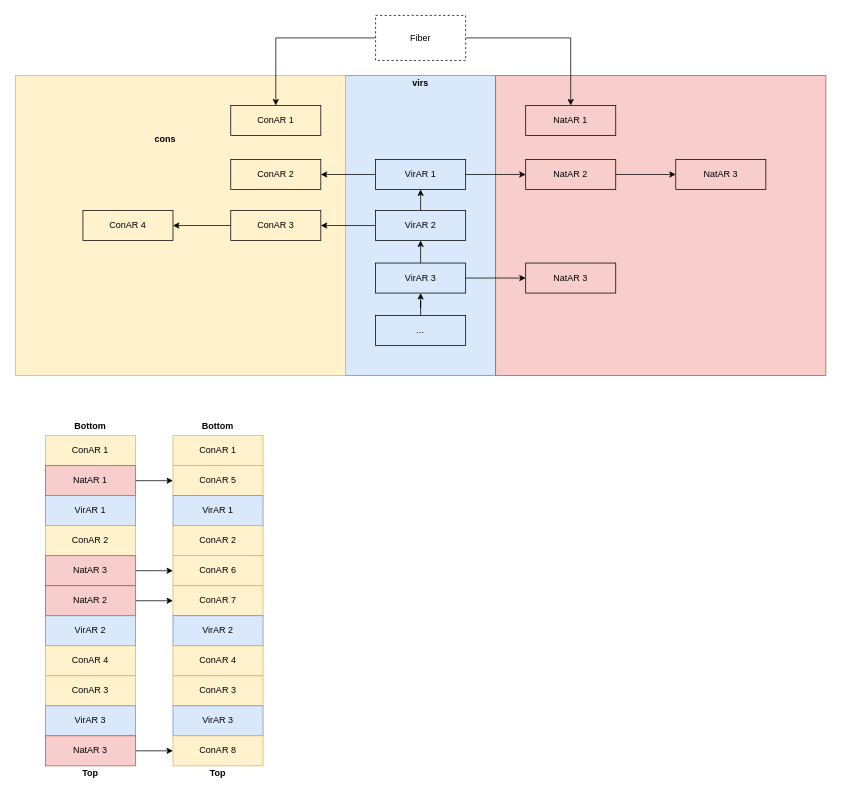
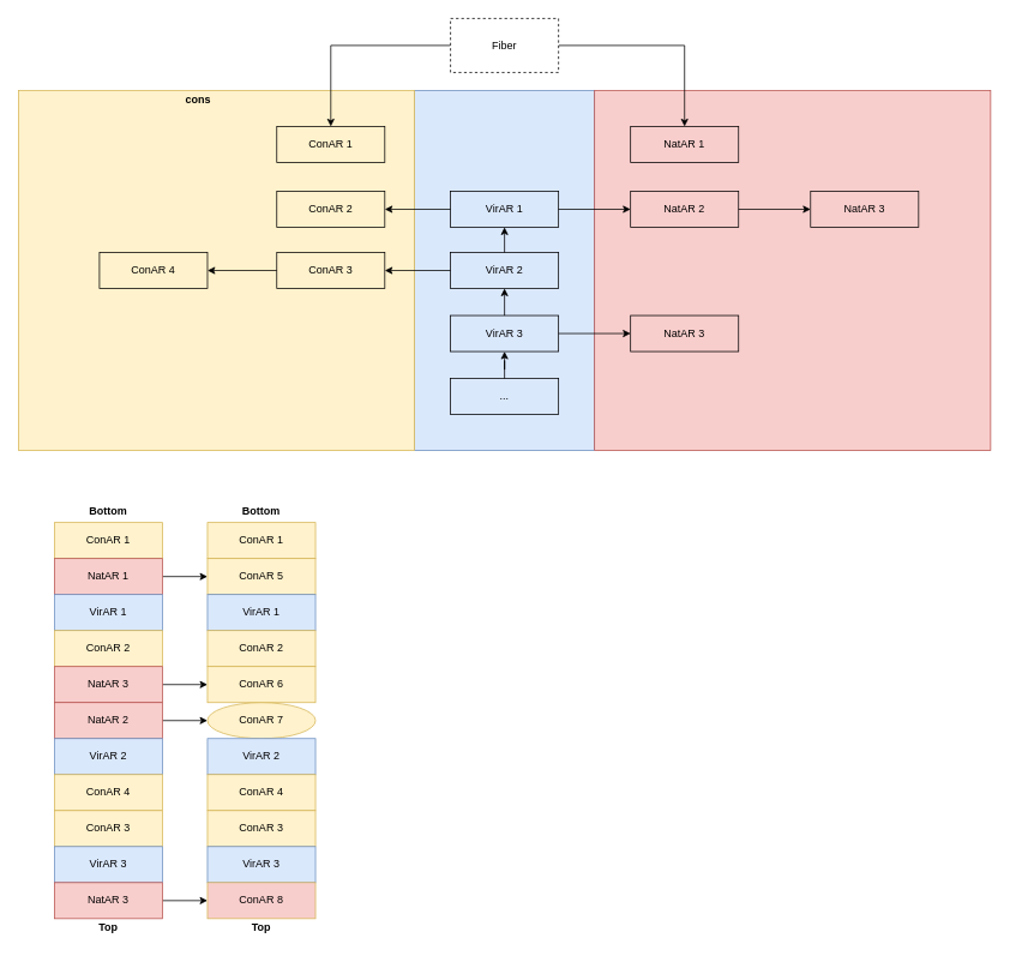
  <mxCell id="0" />
  <mxCell id="1" parent="0" />
  <mxCell id="2" value="" style="rounded=0;whiteSpace=wrap;html=1;fillColor=#dae8fc;strokeColor=#6c8ebf;" parent="1" vertex="1"><mxGeometry x="460" width="200" height="400" as="geometry" y="100" /></mxCell>
  <mxCell id="3" value="" style="rounded=0;whiteSpace=wrap;html=1;fillColor=#f8cecc;strokeColor=#b85450;" parent="1" vertex="1"><mxGeometry x="660" width="440" height="400" as="geometry" y="100" /></mxCell>
  <mxCell id="4" value="" style="rounded=0;whiteSpace=wrap;html=1;fillColor=#fff2cc;strokeColor=#d6b656;" parent="1" vertex="1"><mxGeometry width="440" height="400" as="geometry" x="20" y="100" /></mxCell>
  <mxCell id="5" style="edgeStyle=orthogonalEdgeStyle;rounded=0;orthogonalLoop=1;jettySize=auto;html=1;exitX=0;exitY=0.5;exitDx=0;exitDy=0;" parent="1" source="7" target="27" edge="1"><mxGeometry relative="1" as="geometry" /></mxCell>
  <mxCell id="6" style="edgeStyle=orthogonalEdgeStyle;rounded=0;orthogonalLoop=1;jettySize=auto;html=1;exitX=0.5;exitY=0;exitDx=0;exitDy=0;entryX=0.5;entryY=1;entryDx=0;entryDy=0;" parent="1" source="10" target="7" edge="1"><mxGeometry relative="1" as="geometry" /></mxCell>
  <mxCell id="7" value="VirAR 1" style="rounded=0;whiteSpace=wrap;html=1;fillColor=none;" parent="1" vertex="1"><mxGeometry x="500" y="212" width="120" height="40" as="geometry" /></mxCell>
  <mxCell id="8" style="edgeStyle=orthogonalEdgeStyle;rounded=0;orthogonalLoop=1;jettySize=auto;html=1;exitX=0.5;exitY=0;exitDx=0;exitDy=0;entryX=0.5;entryY=1;entryDx=0;entryDy=0;" parent="1" source="13" target="10" edge="1"><mxGeometry relative="1" as="geometry" /></mxCell>
  <mxCell id="9" style="edgeStyle=orthogonalEdgeStyle;rounded=0;orthogonalLoop=1;jettySize=auto;html=1;exitX=0;exitY=0.5;exitDx=0;exitDy=0;entryX=1;entryY=0.5;entryDx=0;entryDy=0;" parent="1" source="10" target="29" edge="1"><mxGeometry relative="1" as="geometry" /></mxCell>
  <mxCell id="10" value="VirAR 2" style="rounded=0;whiteSpace=wrap;html=1;fillColor=none;" parent="1" vertex="1"><mxGeometry x="500" y="280" width="120" height="40" as="geometry" /></mxCell>
  <mxCell id="11" style="edgeStyle=orthogonalEdgeStyle;rounded=0;orthogonalLoop=1;jettySize=auto;html=1;exitX=1;exitY=0.5;exitDx=0;exitDy=0;" parent="1" source="13" target="26" edge="1"><mxGeometry relative="1" as="geometry" /></mxCell>
  <mxCell id="12" style="edgeStyle=orthogonalEdgeStyle;rounded=0;orthogonalLoop=1;jettySize=auto;html=1;entryX=0.5;entryY=1;entryDx=0;entryDy=0;" parent="1" source="14" target="13" edge="1"><mxGeometry relative="1" as="geometry" /></mxCell>
  <mxCell id="13" value="VirAR 3" style="rounded=0;whiteSpace=wrap;html=1;fillColor=none;" parent="1" vertex="1"><mxGeometry x="500" y="350" width="120" height="40" as="geometry" /></mxCell>
  <mxCell id="14" value="..." style="rounded=0;whiteSpace=wrap;html=1;fillColor=none;" parent="1" vertex="1"><mxGeometry x="500" y="420" width="120" height="40" as="geometry" /></mxCell>
  <mxCell id="15" value="NatAR 2" style="rounded=0;whiteSpace=wrap;html=1;fillColor=none;" parent="1" vertex="1"><mxGeometry x="700" y="212" width="120" height="40" as="geometry" /></mxCell>
  <mxCell id="16" value="" style="endArrow=classic;html=1;exitX=1;exitY=0.5;exitDx=0;exitDy=0;entryX=0;entryY=0.5;entryDx=0;entryDy=0;" parent="1" source="7" target="15" edge="1"><mxGeometry width="50" height="50" relative="1" as="geometry"><mxPoint x="500" y="442" as="sourcePoint" /><mxPoint x="550" y="392" as="targetPoint" /></mxGeometry></mxCell>
  <mxCell id="17" value="" style="endArrow=classic;html=1;exitX=1;exitY=0.5;exitDx=0;exitDy=0;" parent="1" source="15" edge="1"><mxGeometry width="50" height="50" relative="1" as="geometry"><mxPoint x="500" y="442" as="sourcePoint" /><mxPoint x="900" y="232" as="targetPoint" /></mxGeometry></mxCell>
  <mxCell id="18" style="edgeStyle=orthogonalEdgeStyle;rounded=0;orthogonalLoop=1;jettySize=auto;html=1;exitX=0;exitY=0.5;exitDx=0;exitDy=0;" parent="1" source="20" target="22" edge="1"><mxGeometry relative="1" as="geometry" /></mxCell>
  <mxCell id="19" style="edgeStyle=orthogonalEdgeStyle;rounded=0;orthogonalLoop=1;jettySize=auto;html=1;exitX=1;exitY=0.5;exitDx=0;exitDy=0;" parent="1" source="20" target="21" edge="1"><mxGeometry relative="1" as="geometry" /></mxCell>
  <mxCell id="20" value="Fiber" style="rounded=0;whiteSpace=wrap;html=1;dashed=1;" parent="1" vertex="1"><mxGeometry x="500" y="20" width="120" height="60" as="geometry" /></mxCell>
  <mxCell id="21" value="NatAR 1" style="rounded=0;whiteSpace=wrap;html=1;fillColor=none;" parent="1" vertex="1"><mxGeometry x="700" y="140" width="120" height="40" as="geometry" /></mxCell>
  <mxCell id="22" value="ConAR 1" style="rounded=0;whiteSpace=wrap;html=1;fillColor=none;" parent="1" vertex="1"><mxGeometry x="307" y="140" width="120" height="40" as="geometry" /></mxCell>
- <mxCell id="23" value="&lt;b&gt;cons&lt;/b&gt;" style="text;html=1;strokeColor=none;fillColor=none;align=center;verticalAlign=middle;whiteSpace=wrap;rounded=0;" parent="1" vertex="1"><mxGeometry x="200" y="174.5" width="40" height="20" as="geometry" /></mxCell>
- <mxCell id="24" value="&lt;b&gt;virs&lt;/b&gt;" style="text;html=1;strokeColor=none;fillColor=none;align=center;verticalAlign=middle;whiteSpace=wrap;rounded=0;" parent="1" vertex="1"><mxGeometry x="540" y="99.5" width="40" height="20" as="geometry" /></mxCell>
+ <mxCell id="23" value="&lt;b&gt;cons&lt;/b&gt;" style="text;html=1;strokeColor=none;fillColor=none;align=center;verticalAlign=middle;whiteSpace=wrap;rounded=0;" parent="1" vertex="1"><mxGeometry x="200" y="99.5" width="40" height="20" as="geometry" /></mxCell>
  <mxCell id="25" value="NatAR 3" style="rounded=0;whiteSpace=wrap;html=1;fillColor=none;" parent="1" vertex="1"><mxGeometry x="900" y="212" width="120" height="40" as="geometry" /></mxCell>
  <mxCell id="26" value="NatAR 3" style="rounded=0;whiteSpace=wrap;html=1;fillColor=none;" parent="1" vertex="1"><mxGeometry x="700" y="350" width="120" height="40" as="geometry" /></mxCell>
  <mxCell id="27" value="ConAR 2" style="rounded=0;whiteSpace=wrap;html=1;fillColor=none;" parent="1" vertex="1"><mxGeometry x="307" y="212" width="120" height="40" as="geometry" /></mxCell>
  <mxCell id="28" style="edgeStyle=orthogonalEdgeStyle;rounded=0;orthogonalLoop=1;jettySize=auto;html=1;exitX=0;exitY=0.5;exitDx=0;exitDy=0;" parent="1" source="29" target="30" edge="1"><mxGeometry relative="1" as="geometry" /></mxCell>
  <mxCell id="29" value="ConAR 3" style="rounded=0;whiteSpace=wrap;html=1;fillColor=none;" parent="1" vertex="1"><mxGeometry x="307" y="280" width="120" height="40" as="geometry" /></mxCell>
  <mxCell id="30" value="ConAR 4&lt;br&gt;" style="rounded=0;whiteSpace=wrap;html=1;fillColor=none;" parent="1" vertex="1"><mxGeometry x="110" y="280" width="120" height="40" as="geometry" /></mxCell>
  <mxCell id="31" value="ConAR 1" style="rounded=0;whiteSpace=wrap;html=1;fillColor=#fff2cc;strokeColor=#d6b656;" vertex="1" parent="1"><mxGeometry x="60" y="580" width="120" height="40" as="geometry" /></mxCell>
  <mxCell id="32" style="edgeStyle=orthogonalEdgeStyle;rounded=0;orthogonalLoop=1;jettySize=auto;html=1;exitX=1;exitY=0.5;exitDx=0;exitDy=0;entryX=0;entryY=0.5;entryDx=0;entryDy=0;" edge="1" parent="1" source="33" target="49"><mxGeometry relative="1" as="geometry" /></mxCell>
  <mxCell id="33" value="NatAR 1" style="rounded=0;whiteSpace=wrap;html=1;fillColor=#f8cecc;strokeColor=#b85450;" vertex="1" parent="1"><mxGeometry x="60" y="620" width="120" height="40" as="geometry" /></mxCell>
  <mxCell id="34" value="VirAR 1" style="rounded=0;whiteSpace=wrap;html=1;fillColor=#dae8fc;strokeColor=#6c8ebf;" vertex="1" parent="1"><mxGeometry x="60" y="660" width="120" height="40" as="geometry" /></mxCell>
  <mxCell id="35" value="ConAR 2" style="rounded=0;whiteSpace=wrap;html=1;fillColor=#fff2cc;strokeColor=#d6b656;" vertex="1" parent="1"><mxGeometry x="60" y="700" width="120" height="40" as="geometry" /></mxCell>
  <mxCell id="36" style="edgeStyle=orthogonalEdgeStyle;rounded=0;orthogonalLoop=1;jettySize=auto;html=1;exitX=1;exitY=0.5;exitDx=0;exitDy=0;entryX=0;entryY=0.5;entryDx=0;entryDy=0;" edge="1" parent="1" source="37" target="52"><mxGeometry relative="1" as="geometry" /></mxCell>
  <mxCell id="37" value="NatAR 3" style="rounded=0;whiteSpace=wrap;html=1;fillColor=#f8cecc;strokeColor=#b85450;" vertex="1" parent="1"><mxGeometry x="60" y="740" width="120" height="40" as="geometry" /></mxCell>
  <mxCell id="38" style="edgeStyle=orthogonalEdgeStyle;rounded=0;orthogonalLoop=1;jettySize=auto;html=1;exitX=1;exitY=0.5;exitDx=0;exitDy=0;" edge="1" parent="1" source="39" target="53"><mxGeometry relative="1" as="geometry" /></mxCell>
  <mxCell id="39" value="NatAR 2" style="rounded=0;whiteSpace=wrap;html=1;fillColor=#f8cecc;strokeColor=#b85450;" vertex="1" parent="1"><mxGeometry x="60" y="780" width="120" height="40" as="geometry" /></mxCell>
  <mxCell id="40" value="VirAR 2" style="rounded=0;whiteSpace=wrap;html=1;fillColor=#dae8fc;strokeColor=#6c8ebf;" vertex="1" parent="1"><mxGeometry x="60" y="820" width="120" height="40" as="geometry" /></mxCell>
  <mxCell id="41" value="ConAR 4&lt;br&gt;" style="rounded=0;whiteSpace=wrap;html=1;fillColor=#fff2cc;strokeColor=#d6b656;" vertex="1" parent="1"><mxGeometry x="60" y="860" width="120" height="40" as="geometry" /></mxCell>
  <mxCell id="42" value="ConAR 3" style="rounded=0;whiteSpace=wrap;html=1;fillColor=#fff2cc;strokeColor=#d6b656;" vertex="1" parent="1"><mxGeometry x="60" y="900" width="120" height="40" as="geometry" /></mxCell>
  <mxCell id="43" value="VirAR 3" style="rounded=0;whiteSpace=wrap;html=1;fillColor=#dae8fc;strokeColor=#6c8ebf;" vertex="1" parent="1"><mxGeometry x="60" y="940" width="120" height="40" as="geometry" /></mxCell>
  <mxCell id="44" style="edgeStyle=orthogonalEdgeStyle;rounded=0;orthogonalLoop=1;jettySize=auto;html=1;exitX=1;exitY=0.5;exitDx=0;exitDy=0;entryX=0;entryY=0.5;entryDx=0;entryDy=0;" edge="1" parent="1" source="45" target="58"><mxGeometry relative="1" as="geometry" /></mxCell>
  <mxCell id="45" value="NatAR 3" style="rounded=0;whiteSpace=wrap;html=1;fillColor=#f8cecc;strokeColor=#b85450;" vertex="1" parent="1"><mxGeometry x="60" y="980" width="120" height="40" as="geometry" /></mxCell>
  <mxCell id="46" value="&lt;b&gt;Top&lt;/b&gt;" style="text;html=1;strokeColor=none;fillColor=none;align=center;verticalAlign=middle;whiteSpace=wrap;rounded=0;" vertex="1" parent="1"><mxGeometry x="100" y="1020" width="40" height="20" as="geometry" /></mxCell>
  <mxCell id="47" value="&lt;b&gt;Bottom&lt;/b&gt;" style="text;html=1;strokeColor=none;fillColor=none;align=center;verticalAlign=middle;whiteSpace=wrap;rounded=0;" vertex="1" parent="1"><mxGeometry x="100" y="558" width="40" height="20" as="geometry" /></mxCell>
  <mxCell id="48" value="ConAR 1" style="rounded=0;whiteSpace=wrap;html=1;fillColor=#fff2cc;strokeColor=#d6b656;" vertex="1" parent="1"><mxGeometry x="230" y="580" width="120" height="40" as="geometry" /></mxCell>
  <mxCell id="49" value="ConAR 5" style="rounded=0;whiteSpace=wrap;html=1;fillColor=#fff2cc;strokeColor=#d6b656;" vertex="1" parent="1"><mxGeometry x="230" y="620" width="120" height="40" as="geometry" /></mxCell>
  <mxCell id="50" value="VirAR 1" style="rounded=0;whiteSpace=wrap;html=1;fillColor=#dae8fc;strokeColor=#6c8ebf;" vertex="1" parent="1"><mxGeometry x="230" y="660" width="120" height="40" as="geometry" /></mxCell>
  <mxCell id="51" value="ConAR 2" style="rounded=0;whiteSpace=wrap;html=1;fillColor=#fff2cc;strokeColor=#d6b656;" vertex="1" parent="1"><mxGeometry x="230" y="700" width="120" height="40" as="geometry" /></mxCell>
  <mxCell id="52" value="ConAR 6" style="rounded=0;whiteSpace=wrap;html=1;fillColor=#fff2cc;strokeColor=#d6b656;" vertex="1" parent="1"><mxGeometry x="230" y="740" width="120" height="40" as="geometry" /></mxCell>
- <mxCell id="53" value="ConAR 7" style="rounded=0;whiteSpace=wrap;html=1;fillColor=#fff2cc;strokeColor=#d6b656;" vertex="1" parent="1"><mxGeometry x="230" y="780" width="120" height="40" as="geometry" /></mxCell>
+ <mxCell id="53" value="ConAR 7" style="ellipse;whiteSpace=wrap;html=1;fillColor=#fff2cc;strokeColor=#d6b656;" vertex="1" parent="1"><mxGeometry x="230" y="780" width="120" height="40" as="geometry" /></mxCell>
  <mxCell id="54" value="VirAR 2" style="rounded=0;whiteSpace=wrap;html=1;fillColor=#dae8fc;strokeColor=#6c8ebf;" vertex="1" parent="1"><mxGeometry x="230" y="820" width="120" height="40" as="geometry" /></mxCell>
  <mxCell id="55" value="ConAR 4&lt;br&gt;" style="rounded=0;whiteSpace=wrap;html=1;fillColor=#fff2cc;strokeColor=#d6b656;" vertex="1" parent="1"><mxGeometry x="230" y="860" width="120" height="40" as="geometry" /></mxCell>
  <mxCell id="56" value="ConAR 3" style="rounded=0;whiteSpace=wrap;html=1;fillColor=#fff2cc;strokeColor=#d6b656;" vertex="1" parent="1"><mxGeometry x="230" y="900" width="120" height="40" as="geometry" /></mxCell>
  <mxCell id="57" value="VirAR 3" style="rounded=0;whiteSpace=wrap;html=1;fillColor=#dae8fc;strokeColor=#6c8ebf;" vertex="1" parent="1"><mxGeometry x="230" y="940" width="120" height="40" as="geometry" /></mxCell>
- <mxCell id="58" value="ConAR 8" style="rounded=0;whiteSpace=wrap;html=1;fillColor=#fff2cc;strokeColor=#d6b656;" vertex="1" parent="1"><mxGeometry x="230" y="980" width="120" height="40" as="geometry" /></mxCell>
+ <mxCell id="58" value="ConAR 8" style="rounded=0;whiteSpace=wrap;html=1;fillColor=#f8cecc;strokeColor=#d6b656;" vertex="1" parent="1"><mxGeometry x="230" y="980" width="120" height="40" as="geometry" /></mxCell>
  <mxCell id="59" value="&lt;b&gt;Top&lt;/b&gt;" style="text;html=1;strokeColor=none;fillColor=none;align=center;verticalAlign=middle;whiteSpace=wrap;rounded=0;" vertex="1" parent="1"><mxGeometry x="270" y="1020" width="40" height="20" as="geometry" /></mxCell>
  <mxCell id="60" value="&lt;b&gt;Bottom&lt;/b&gt;" style="text;html=1;strokeColor=none;fillColor=none;align=center;verticalAlign=middle;whiteSpace=wrap;rounded=0;" vertex="1" parent="1"><mxGeometry x="270" y="558" width="40" height="20" as="geometry" /></mxCell>
